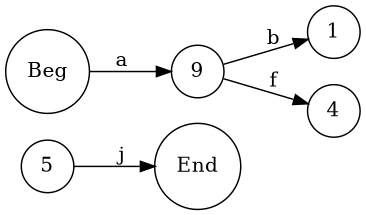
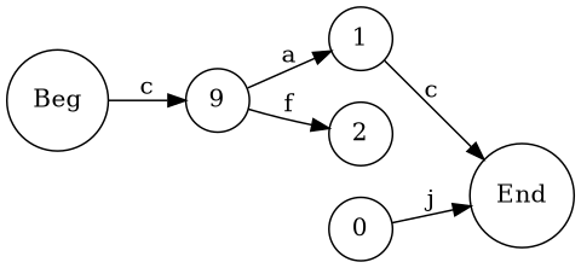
  digraph {
    fontname=Helvetica
    labelloc=t
    rankdir=LR
    node [shape=circle]
    edge [arrowhead=normal arrowtail=dot]
    n1 [label=End]
    1
    n3 [label=9]
-   4
+   4 [label=2]
    n5 [label=Beg]
-   5
-   n3 -> 1 [label=b]
+   5 [label=0]
+   1 -> n1 [label=c]
+   n3 -> 1 [label=a]
    n3 -> 4 [label=f]
-   n5 -> n3 [label=a]
+   n5 -> n3 [label=c]
    5 -> n1 [label=j]
  }
